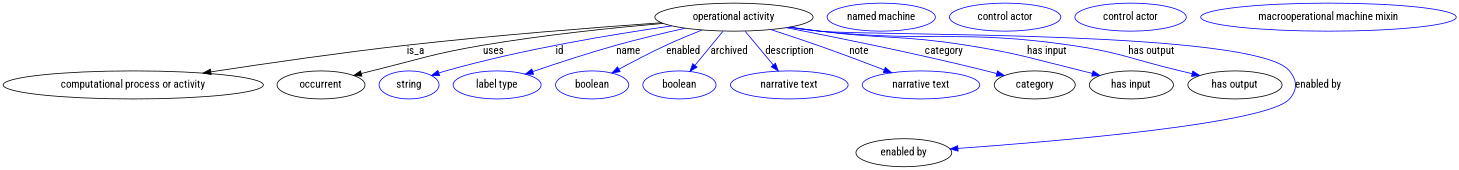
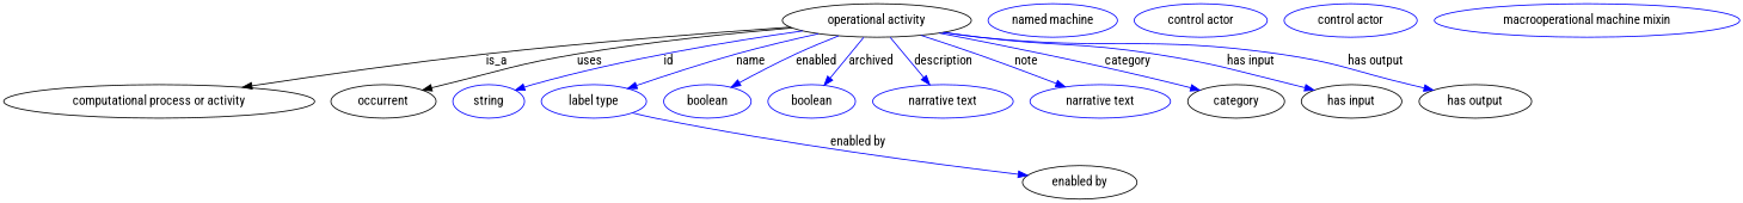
  digraph {
    fontname="Roboto Condensed"
    node [fontname="Roboto Condensed" color=blue]
    edge [fontname="Roboto Condensed" color=blue style=solid]
    n1 [height=0.5 label="operational activity" width=2.8164 color=""]
    "computational process or activity" [height=0.5 width=4.6399 color=""]
    occurrent [height=0.5 width=1.5707 color=""]
    n4 [height=0.5 label=string width=1.0652]
    n5 [height=0.5 label="label type" width=1.5707]
    n6 [height=0.5 label=boolean width=1.2999]
    n7 [height=0.5 label=boolean width=1.2999]
    n8 [height=0.5 label="narrative text" width=2.0943]
    n9 [height=0.5 label="narrative text" width=2.0943]
    category [height=0.5 width=1.4443 color=""]
    "has input" [height=0.5 width=1.4985 color=""]
    "has output" [height=0.5 width=1.679 color=""]
    "enabled by" [height=0.5 width=1.7151 color=""]
    n14 [height=0.5 label="named machine" width=1.9318]
    n15 [height=0.5 label="control actor" width=1.9859]
    n16 [height=0.5 label="control actor" width=1.9859]
    n17 [height=0.5 label="macrooperational machine mixin" width=4.5496]
    n1 -> "computational process or activity" [label=is_a color="" style=""]
    n1 -> occurrent [label=uses color="" style=""]
    n1 -> n4 [label=id]
    n1 -> n5 [label=name]
    n1 -> n6 [label=enabled]
    n1 -> n7 [label=archived]
    n1 -> n8 [label=description]
    n1 -> n9 [label=note]
    n1 -> category [label=category]
    n1 -> "has input" [label="has input"]
    n1 -> "has output" [label="has output"]
-   n1 -> "enabled by" [label="enabled by"]
+   n5 -> "enabled by" [label="enabled by"]
  }
